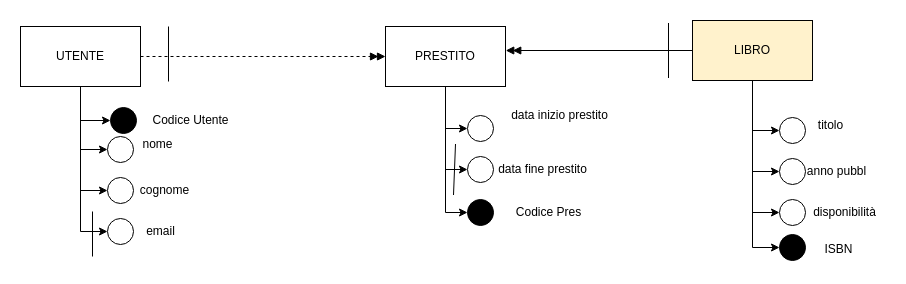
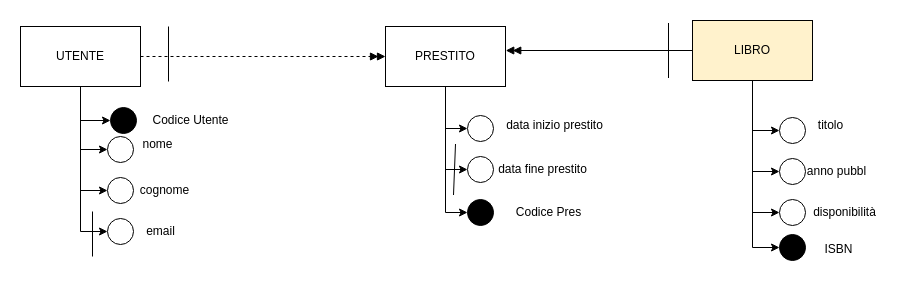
  <mxCell id="0" />
  <mxCell id="1" parent="0" />
  <mxCell id="2" style="edgeStyle=orthogonalEdgeStyle;rounded=0;orthogonalLoop=1;jettySize=auto;html=1;exitX=0.5;exitY=1;exitDx=0;exitDy=0;entryX=0;entryY=0.5;entryDx=0;entryDy=0;" parent="1" source="7" target="17" edge="1"><mxGeometry relative="1" as="geometry" /></mxCell>
  <mxCell id="3" style="edgeStyle=orthogonalEdgeStyle;rounded=0;orthogonalLoop=1;jettySize=auto;html=1;exitX=0.5;exitY=1;exitDx=0;exitDy=0;entryX=0;entryY=0.5;entryDx=0;entryDy=0;" parent="1" source="7" target="18" edge="1"><mxGeometry relative="1" as="geometry" /></mxCell>
  <mxCell id="4" style="edgeStyle=orthogonalEdgeStyle;rounded=0;orthogonalLoop=1;jettySize=auto;html=1;exitX=0.5;exitY=1;exitDx=0;exitDy=0;entryX=0;entryY=0.5;entryDx=0;entryDy=0;" parent="1" source="7" target="19" edge="1"><mxGeometry relative="1" as="geometry" /></mxCell>
  <mxCell id="5" style="edgeStyle=orthogonalEdgeStyle;rounded=0;orthogonalLoop=1;jettySize=auto;html=1;exitX=1;exitY=0.5;exitDx=0;exitDy=0;entryX=0;entryY=0.5;entryDx=0;entryDy=0;endArrow=doubleBlock;endFill=1;dashed=1;" parent="1" source="7" target="16" edge="1"><mxGeometry relative="1" as="geometry" /></mxCell>
  <mxCell id="6" style="edgeStyle=orthogonalEdgeStyle;rounded=0;orthogonalLoop=1;jettySize=auto;html=1;exitX=0.5;exitY=1;exitDx=0;exitDy=0;entryX=0;entryY=0.5;entryDx=0;entryDy=0;" edge="1" parent="1" source="7" target="35"><mxGeometry relative="1" as="geometry" /></mxCell>
  <mxCell id="7" value="UTENTE" style="rounded=0;whiteSpace=wrap;html=1;" parent="1" vertex="1"><mxGeometry x="20" y="26" width="120" height="60" as="geometry" /></mxCell>
  <mxCell id="8" style="edgeStyle=orthogonalEdgeStyle;rounded=0;orthogonalLoop=1;jettySize=auto;html=1;exitX=0.5;exitY=1;exitDx=0;exitDy=0;entryX=0;entryY=0.5;entryDx=0;entryDy=0;" parent="1" source="12" target="23" edge="1"><mxGeometry relative="1" as="geometry" /></mxCell>
  <mxCell id="9" style="edgeStyle=orthogonalEdgeStyle;rounded=0;orthogonalLoop=1;jettySize=auto;html=1;exitX=0.5;exitY=1;exitDx=0;exitDy=0;entryX=0;entryY=0.5;entryDx=0;entryDy=0;" parent="1" source="12" target="24" edge="1"><mxGeometry relative="1" as="geometry" /></mxCell>
  <mxCell id="10" style="edgeStyle=orthogonalEdgeStyle;rounded=0;orthogonalLoop=1;jettySize=auto;html=1;exitX=0.5;exitY=1;exitDx=0;exitDy=0;entryX=0;entryY=0.5;entryDx=0;entryDy=0;" parent="1" source="12" target="25" edge="1"><mxGeometry relative="1" as="geometry" /></mxCell>
  <mxCell id="11" style="edgeStyle=orthogonalEdgeStyle;rounded=0;orthogonalLoop=1;jettySize=auto;html=1;exitX=0.5;exitY=1;exitDx=0;exitDy=0;entryX=0;entryY=0.5;entryDx=0;entryDy=0;" edge="1" parent="1" source="12" target="41"><mxGeometry relative="1" as="geometry" /></mxCell>
  <mxCell id="12" value="LIBRO" style="rounded=0;whiteSpace=wrap;html=1;fillColor=#fff2cc;" parent="1" vertex="1"><mxGeometry x="692" y="20" width="120" height="60" as="geometry" /></mxCell>
  <mxCell id="13" style="edgeStyle=orthogonalEdgeStyle;rounded=0;orthogonalLoop=1;jettySize=auto;html=1;exitX=0.5;exitY=1;exitDx=0;exitDy=0;entryX=0;entryY=0.5;entryDx=0;entryDy=0;" parent="1" source="16" target="29" edge="1"><mxGeometry relative="1" as="geometry" /></mxCell>
  <mxCell id="14" style="edgeStyle=orthogonalEdgeStyle;rounded=0;orthogonalLoop=1;jettySize=auto;html=1;exitX=0.5;exitY=1;exitDx=0;exitDy=0;entryX=0;entryY=0.5;entryDx=0;entryDy=0;" parent="1" source="16" target="30" edge="1"><mxGeometry relative="1" as="geometry" /></mxCell>
  <mxCell id="15" style="edgeStyle=orthogonalEdgeStyle;rounded=0;orthogonalLoop=1;jettySize=auto;html=1;exitX=0.5;exitY=1;exitDx=0;exitDy=0;entryX=0;entryY=0.5;entryDx=0;entryDy=0;" edge="1" parent="1" source="16" target="39"><mxGeometry relative="1" as="geometry" /></mxCell>
  <mxCell id="16" value="PRESTITO" style="rounded=0;whiteSpace=wrap;html=1;" parent="1" vertex="1"><mxGeometry x="385" y="26" width="120" height="60" as="geometry" /></mxCell>
  <mxCell id="17" value="" style="ellipse;whiteSpace=wrap;html=1;aspect=fixed;" parent="1" vertex="1"><mxGeometry x="107" y="136" width="26" height="26" as="geometry" /></mxCell>
  <mxCell id="18" value="" style="ellipse;whiteSpace=wrap;html=1;aspect=fixed;" parent="1" vertex="1"><mxGeometry x="107" y="177" width="26" height="26" as="geometry" /></mxCell>
  <mxCell id="19" value="" style="ellipse;whiteSpace=wrap;html=1;aspect=fixed;" parent="1" vertex="1"><mxGeometry x="107" y="218" width="26" height="26" as="geometry" /></mxCell>
  <mxCell id="20" value="nome" style="text;html=1;align=center;verticalAlign=middle;resizable=0;points=[];autosize=1;strokeColor=none;fillColor=none;" parent="1" vertex="1"><mxGeometry x="133" y="131" width="48" height="26" as="geometry" /></mxCell>
  <mxCell id="21" value="cognome" style="text;html=1;align=center;verticalAlign=middle;resizable=0;points=[];autosize=1;strokeColor=none;fillColor=none;" parent="1" vertex="1"><mxGeometry x="130" y="177" width="67" height="26" as="geometry" /></mxCell>
  <mxCell id="22" value="email" style="text;html=1;align=center;verticalAlign=middle;resizable=0;points=[];autosize=1;strokeColor=none;fillColor=none;" parent="1" vertex="1"><mxGeometry x="136" y="218" width="47" height="26" as="geometry" /></mxCell>
  <mxCell id="23" value="" style="ellipse;whiteSpace=wrap;html=1;aspect=fixed;" parent="1" vertex="1"><mxGeometry x="779" y="117" width="26" height="26" as="geometry" /></mxCell>
  <mxCell id="24" value="" style="ellipse;whiteSpace=wrap;html=1;aspect=fixed;" parent="1" vertex="1"><mxGeometry x="779" y="158" width="26" height="26" as="geometry" /></mxCell>
  <mxCell id="25" value="" style="ellipse;whiteSpace=wrap;html=1;aspect=fixed;" parent="1" vertex="1"><mxGeometry x="779" y="199" width="26" height="26" as="geometry" /></mxCell>
  <mxCell id="26" value="titolo" style="text;html=1;align=center;verticalAlign=middle;resizable=0;points=[];autosize=1;strokeColor=none;fillColor=none;" parent="1" vertex="1"><mxGeometry x="808" y="112" width="43" height="26" as="geometry" /></mxCell>
  <mxCell id="27" value="anno pubbl" style="text;html=1;align=center;verticalAlign=middle;resizable=0;points=[];autosize=1;strokeColor=none;fillColor=none;" parent="1" vertex="1"><mxGeometry x="797" y="158" width="77" height="26" as="geometry" /></mxCell>
  <mxCell id="28" value="disponibilità" style="text;html=1;align=center;verticalAlign=middle;resizable=0;points=[];autosize=1;strokeColor=none;fillColor=none;" parent="1" vertex="1"><mxGeometry x="803" y="199" width="81" height="26" as="geometry" /></mxCell>
  <mxCell id="29" value="" style="ellipse;whiteSpace=wrap;html=1;aspect=fixed;" parent="1" vertex="1"><mxGeometry x="467" y="115" width="26" height="26" as="geometry" /></mxCell>
  <mxCell id="30" value="" style="ellipse;whiteSpace=wrap;html=1;aspect=fixed;" parent="1" vertex="1"><mxGeometry x="467" y="156" width="26" height="26" as="geometry" /></mxCell>
- <mxCell id="31" value="data inizio prestito" style="text;html=1;align=center;verticalAlign=middle;resizable=0;points=[];autosize=1;strokeColor=none;fillColor=none;" parent="1" vertex="1"><mxGeometry x="501" y="102" width="115" height="26" as="geometry" /></mxCell>
+ <mxCell id="31" value="data inizio prestito" style="text;html=1;align=center;verticalAlign=middle;resizable=0;points=[];autosize=1;strokeColor=none;fillColor=none;" parent="1" vertex="1"><mxGeometry x="496" y="112" width="115" height="26" as="geometry" /></mxCell>
  <mxCell id="32" value="data fine prestito" style="text;html=1;align=center;verticalAlign=middle;resizable=0;points=[];autosize=1;strokeColor=none;fillColor=none;" parent="1" vertex="1"><mxGeometry x="488" y="156" width="107" height="26" as="geometry" /></mxCell>
  <mxCell id="33" style="edgeStyle=orthogonalEdgeStyle;rounded=0;orthogonalLoop=1;jettySize=auto;html=1;exitX=0;exitY=0.5;exitDx=0;exitDy=0;entryX=1.002;entryY=0.4;entryDx=0;entryDy=0;entryPerimeter=0;endArrow=doubleBlock;endFill=1;" parent="1" source="12" target="16" edge="1"><mxGeometry relative="1" as="geometry" /></mxCell>
  <mxCell id="34" value="" style="endArrow=none;html=1;rounded=0;" parent="1" edge="1"><mxGeometry width="50" height="50" relative="1" as="geometry"><mxPoint x="668" y="77.5" as="sourcePoint" /><mxPoint x="668" y="22.5" as="targetPoint" /></mxGeometry></mxCell>
  <mxCell id="35" value="" style="ellipse;whiteSpace=wrap;html=1;aspect=fixed;fillColor=#000000;" vertex="1" parent="1"><mxGeometry x="110" y="107" width="26" height="26" as="geometry" /></mxCell>
  <mxCell id="36" value="Codice Utente" style="text;html=1;align=center;verticalAlign=middle;resizable=0;points=[];autosize=1;strokeColor=none;fillColor=none;" vertex="1" parent="1"><mxGeometry x="143" y="107" width="94" height="26" as="geometry" /></mxCell>
  <mxCell id="37" value="" style="endArrow=none;html=1;rounded=0;" edge="1" parent="1"><mxGeometry width="50" height="50" relative="1" as="geometry"><mxPoint x="92" y="256" as="sourcePoint" /><mxPoint x="92" y="211" as="targetPoint" /></mxGeometry></mxCell>
  <mxCell id="38" value="" style="endArrow=none;html=1;rounded=0;" edge="1" parent="1"><mxGeometry width="50" height="50" relative="1" as="geometry"><mxPoint x="453" y="194.5" as="sourcePoint" /><mxPoint x="455" y="143.5" as="targetPoint" /></mxGeometry></mxCell>
  <mxCell id="39" value="" style="ellipse;whiteSpace=wrap;html=1;aspect=fixed;fillColor=#000000;" vertex="1" parent="1"><mxGeometry x="467" y="199" width="26" height="26" as="geometry" /></mxCell>
  <mxCell id="40" value="Codice Pres" style="text;html=1;align=center;verticalAlign=middle;resizable=0;points=[];autosize=1;strokeColor=none;fillColor=none;" vertex="1" parent="1"><mxGeometry x="506" y="199" width="83" height="26" as="geometry" /></mxCell>
  <mxCell id="41" value="" style="ellipse;whiteSpace=wrap;html=1;aspect=fixed;fillColor=#000000;" vertex="1" parent="1"><mxGeometry x="779" y="234" width="26" height="26" as="geometry" /></mxCell>
  <mxCell id="42" value="ISBN" style="text;html=1;align=center;verticalAlign=middle;resizable=0;points=[];autosize=1;strokeColor=none;fillColor=none;" vertex="1" parent="1"><mxGeometry x="815" y="236" width="46" height="26" as="geometry" /></mxCell>
  <mxCell id="43" value="" style="endArrow=none;html=1;rounded=0;" edge="1" parent="1"><mxGeometry width="50" height="50" relative="1" as="geometry"><mxPoint x="168" y="81" as="sourcePoint" /><mxPoint x="168" y="26" as="targetPoint" /></mxGeometry></mxCell>
